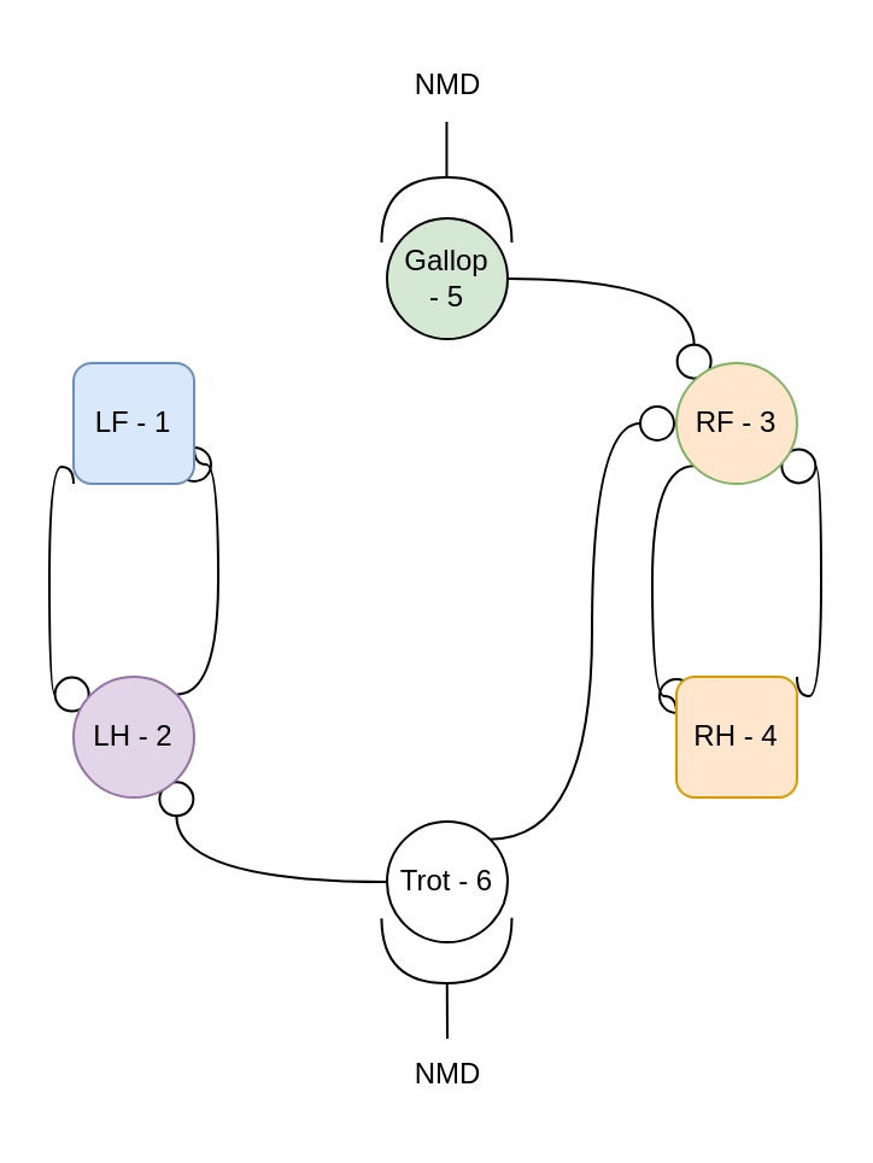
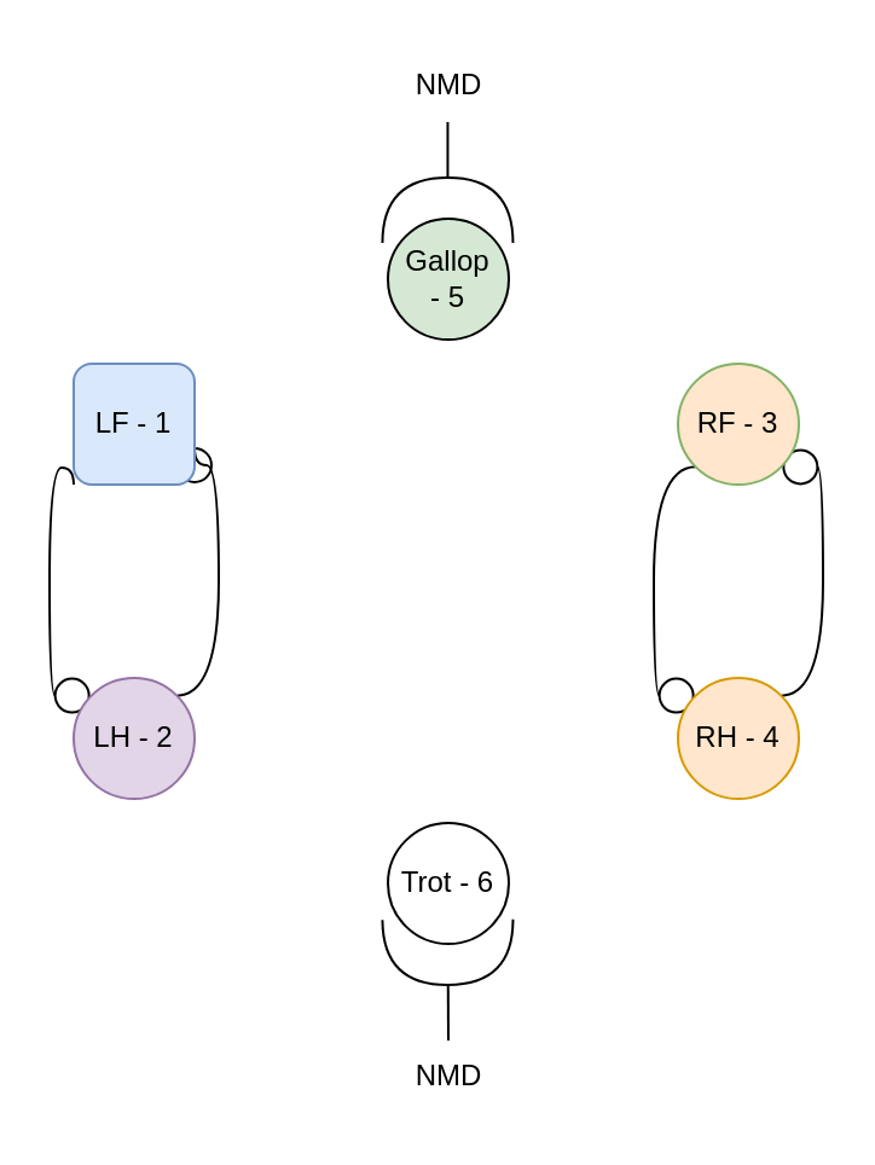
  <mxCell id="0" />
  <mxCell id="1" parent="0" />
  <mxCell id="2" style="edgeStyle=orthogonalEdgeStyle;orthogonalLoop=1;jettySize=auto;html=1;exitX=1;exitY=0;exitDx=0;exitDy=0;entryX=1;entryY=1;entryDx=0;entryDy=0;curved=1;endArrow=circle;endFill=0;" parent="1" source="15" target="14" edge="1"><mxGeometry relative="1" as="geometry"><Array as="points"><mxPoint x="90" y="288" /><mxPoint x="90" y="192" /></Array></mxGeometry></mxCell>
  <mxCell id="3" style="edgeStyle=orthogonalEdgeStyle;orthogonalLoop=1;jettySize=auto;html=1;exitX=0;exitY=1;exitDx=0;exitDy=0;entryX=0;entryY=0;entryDx=0;entryDy=0;curved=1;endArrow=circle;endFill=0;" parent="1" source="13" target="5" edge="1"><mxGeometry relative="1" as="geometry"><Array as="points"><mxPoint x="270" y="192" /><mxPoint x="270" y="288" /></Array></mxGeometry></mxCell>
  <mxCell id="4" style="edgeStyle=orthogonalEdgeStyle;orthogonalLoop=1;jettySize=auto;html=1;exitX=1;exitY=0;exitDx=0;exitDy=0;entryX=1;entryY=1;entryDx=0;entryDy=0;curved=1;endArrow=circle;endFill=0;" parent="1" source="5" target="13" edge="1"><mxGeometry relative="1" as="geometry"><Array as="points"><mxPoint x="340" y="288" /><mxPoint x="340" y="192" /></Array></mxGeometry></mxCell>
- <mxCell id="5" value="RH - 4" style="whiteSpace=wrap;html=1;aspect=fixed;fillColor=#ffe6cc;strokeColor=#d79b00;rounded=1;" parent="1" vertex="1"><mxGeometry x="280" y="280" width="50" height="50" as="geometry" /></mxCell>
- <mxCell id="6" style="edgeStyle=orthogonalEdgeStyle;orthogonalLoop=1;jettySize=auto;html=1;exitX=1;exitY=0.5;exitDx=0;exitDy=0;entryX=0;entryY=0;entryDx=0;entryDy=0;curved=1;endArrow=circle;endFill=0;" parent="1" source="7" target="13" edge="1"><mxGeometry relative="1" as="geometry" /></mxCell>
+ <mxCell id="5" value="RH - 4" style="ellipse;whiteSpace=wrap;html=1;aspect=fixed;fillColor=#ffe6cc;strokeColor=#d79b00;" parent="1" vertex="1"><mxGeometry x="280" y="280" width="50" height="50" as="geometry" /></mxCell>
  <mxCell id="7" value="Gallop &lt;br&gt;- 5" style="ellipse;whiteSpace=wrap;html=1;aspect=fixed;fillColor=#d5e8d4;" parent="1" vertex="1"><mxGeometry x="160" y="90" width="50" height="50" as="geometry" /></mxCell>
- <mxCell id="8" style="edgeStyle=orthogonalEdgeStyle;orthogonalLoop=1;jettySize=auto;html=1;exitX=0;exitY=0.5;exitDx=0;exitDy=0;entryX=1;entryY=1;entryDx=0;entryDy=0;curved=1;endArrow=circle;endFill=0;" parent="1" source="10" target="15" edge="1"><mxGeometry relative="1" as="geometry" /></mxCell>
- <mxCell id="9" style="edgeStyle=orthogonalEdgeStyle;orthogonalLoop=1;jettySize=auto;html=1;exitX=1;exitY=0;exitDx=0;exitDy=0;entryX=0;entryY=0.5;entryDx=0;entryDy=0;curved=1;endArrow=circle;endFill=0;" parent="1" source="10" target="13" edge="1"><mxGeometry relative="1" as="geometry" /></mxCell>
  <mxCell id="10" value="Trot - 6" style="ellipse;whiteSpace=wrap;html=1;aspect=fixed;" parent="1" vertex="1"><mxGeometry x="160" y="340" width="50" height="50" as="geometry" /></mxCell>
  <mxCell id="11" style="edgeStyle=orthogonalEdgeStyle;rounded=0;orthogonalLoop=1;jettySize=auto;html=1;exitX=1;exitY=0;exitDx=0;exitDy=0;entryX=0.833;entryY=1.033;entryDx=0;entryDy=0;entryPerimeter=0;endArrow=oval;endFill=0;strokeColor=none;" parent="1" source="15" target="14" edge="1"><mxGeometry relative="1" as="geometry" /></mxCell>
  <mxCell id="12" style="edgeStyle=orthogonalEdgeStyle;orthogonalLoop=1;jettySize=auto;html=1;exitX=0;exitY=1;exitDx=0;exitDy=0;entryX=0;entryY=0;entryDx=0;entryDy=0;endArrow=circle;endFill=0;curved=1;shadow=0;" parent="1" source="14" target="15" edge="1"><mxGeometry relative="1" as="geometry"><Array as="points"><mxPoint x="20" y="193" /><mxPoint x="20" y="287" /></Array></mxGeometry></mxCell>
  <mxCell id="13" value="RF - 3" style="ellipse;whiteSpace=wrap;html=1;aspect=fixed;fillColor=#ffe6cc;strokeColor=#82b366;" parent="1" vertex="1"><mxGeometry x="280" y="150" width="50" height="50" as="geometry" /></mxCell>
  <mxCell id="14" value="LF - 1" style="whiteSpace=wrap;html=1;aspect=fixed;fillColor=#dae8fc;strokeColor=#6c8ebf;rounded=1;" parent="1" vertex="1"><mxGeometry x="30" y="150" width="50" height="50" as="geometry" /></mxCell>
  <mxCell id="15" value="LH - 2" style="ellipse;whiteSpace=wrap;html=1;aspect=fixed;fillColor=#e1d5e7;strokeColor=#9673a6;" parent="1" vertex="1"><mxGeometry x="30" y="280" width="50" height="50" as="geometry" /></mxCell>
  <mxCell id="16" value="" style="endArrow=none;html=1;rounded=0;startArrow=halfCircle;startFill=0;startSize=25;exitX=0.5;exitY=0;exitDx=0;exitDy=0;" parent="1" edge="1"><mxGeometry width="50" height="50" relative="1" as="geometry"><mxPoint x="184.73" y="100" as="sourcePoint" /><mxPoint x="184.73" y="50" as="targetPoint" /></mxGeometry></mxCell>
  <mxCell id="17" value="NMD" style="text;html=1;align=center;verticalAlign=middle;resizable=0;points=[];autosize=1;strokeColor=none;fillColor=none;" parent="1" vertex="1"><mxGeometry x="160" y="20" width="50" height="30" as="geometry" /></mxCell>
  <mxCell id="18" value="" style="endArrow=none;html=1;rounded=0;startArrow=halfCircle;startFill=0;startSize=25;exitX=0.5;exitY=0;exitDx=0;exitDy=0;" parent="1" edge="1"><mxGeometry width="50" height="50" relative="1" as="geometry"><mxPoint x="184.73" y="380" as="sourcePoint" /><mxPoint x="185" y="430" as="targetPoint" /></mxGeometry></mxCell>
  <mxCell id="19" value="NMD" style="text;html=1;align=center;verticalAlign=middle;resizable=0;points=[];autosize=1;strokeColor=none;fillColor=none;" parent="1" vertex="1"><mxGeometry x="160" y="430" width="50" height="30" as="geometry" /></mxCell>
